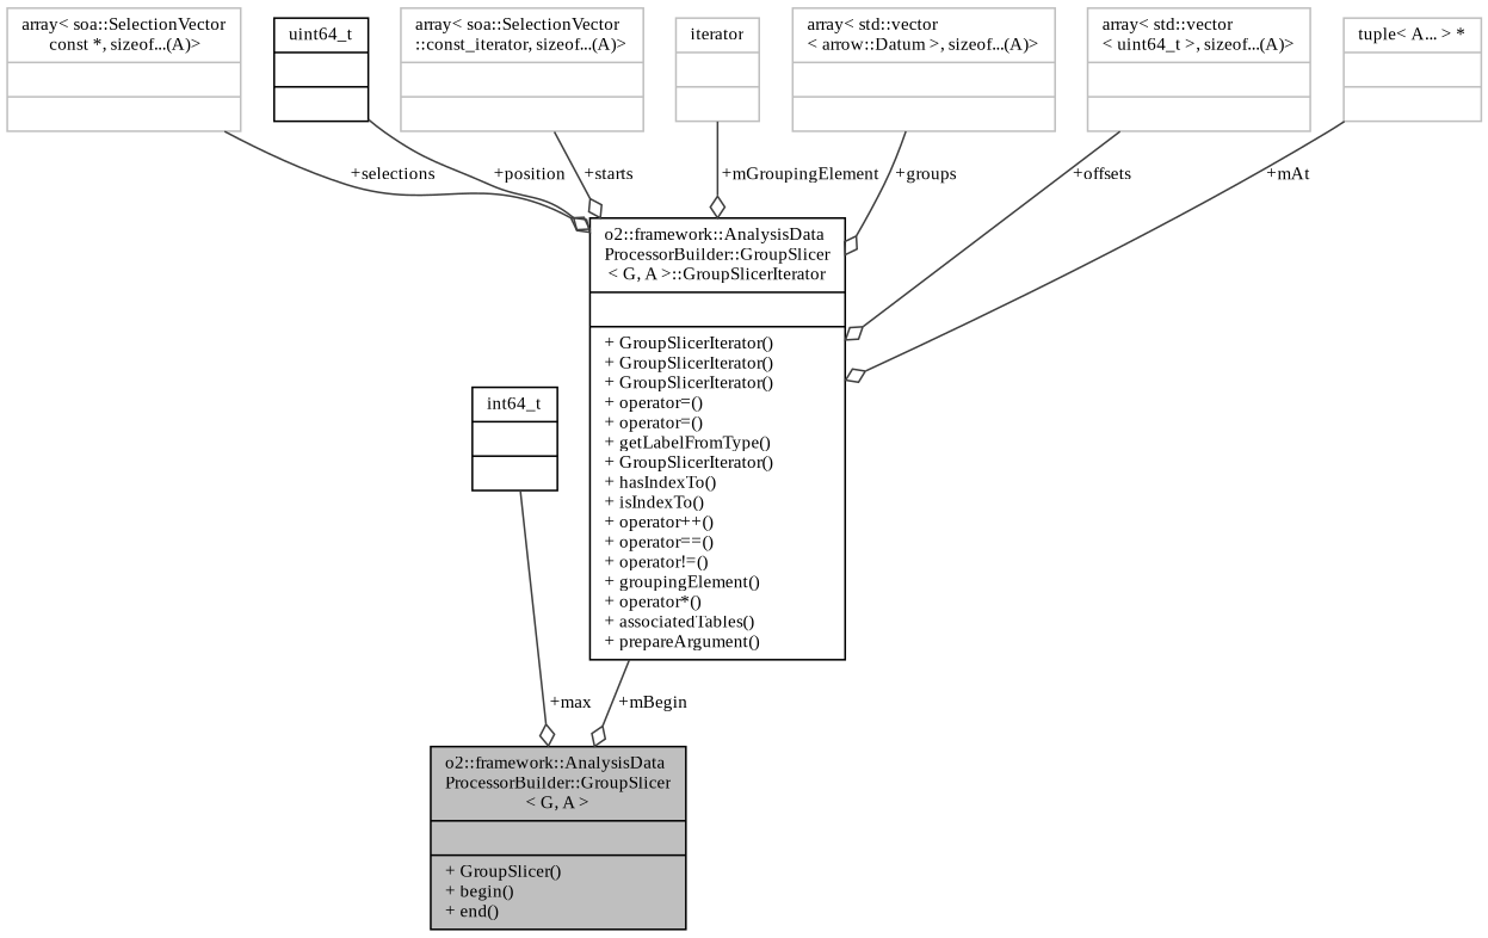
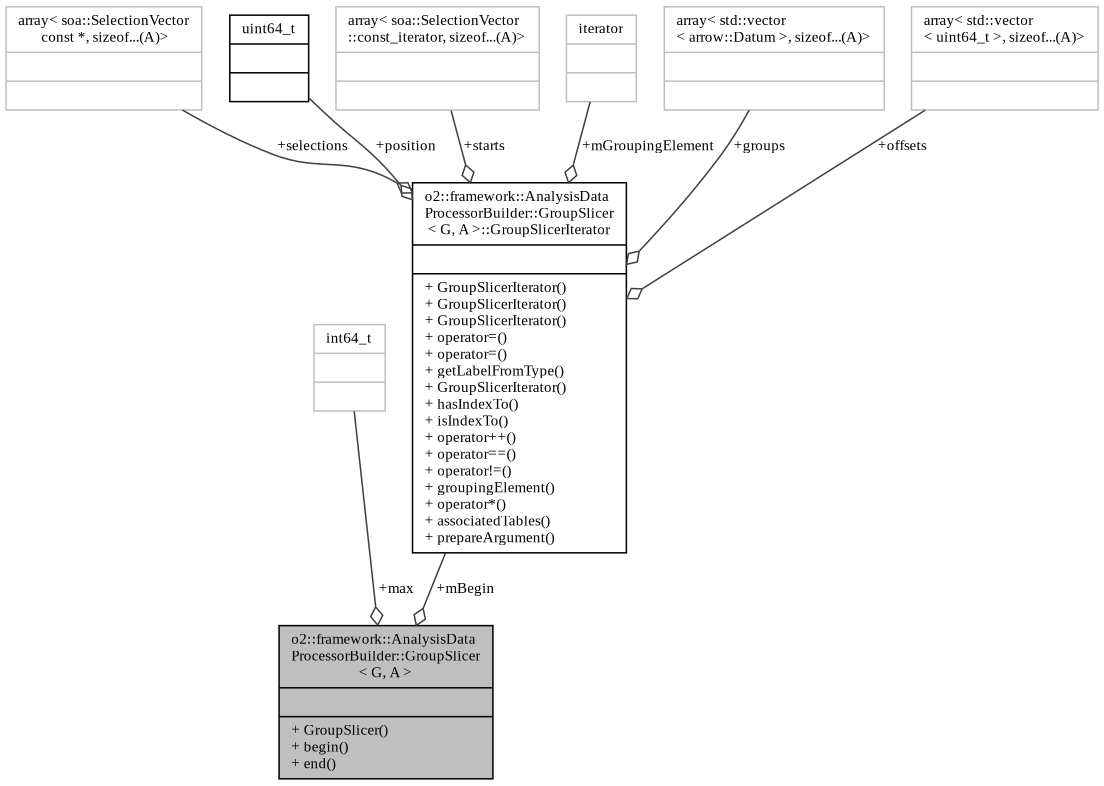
  digraph {
    fontname="Liberation Serif"
    node [color=grey75 fontname="Liberation Serif" fontsize=10 shape=record]
    edge [arrowhead=odiamond color=grey25 fontname="Liberation Serif" fontsize=10 labelfontname=Helvetica labelfontsize=10 style=solid]
    n1 [color=black fillcolor=grey75 fontcolor=black height=0.2 label="{o2::framework::AnalysisData\lProcessorBuilder::GroupSlicer\l\< G, A \>\n||+ GroupSlicer()\l+ begin()\l+ end()\l}" style=filled width=0.4]
-   n2 [color=black height=0.2 label="{int64_t\n||}" width=0.4]
+   n2 [height=0.2 label="{int64_t\n||}" width=0.4]
    n3 [color=black height=0.2 label="{o2::framework::AnalysisData\lProcessorBuilder::GroupSlicer\l\< G, A \>::GroupSlicerIterator\n||+ GroupSlicerIterator()\l+ GroupSlicerIterator()\l+ GroupSlicerIterator()\l+ operator=()\l+ operator=()\l+ getLabelFromType()\l+ GroupSlicerIterator()\l+ hasIndexTo()\l+ isIndexTo()\l+ operator++()\l+ operator==()\l+ operator!=()\l+ groupingElement()\l+ operator*()\l+ associatedTables()\l+ prepareArgument()\l}" width=0.4]
    n4 [height=0.2 label="{array\< soa::SelectionVector\l const *, sizeof...(A)\>\n||}" width=0.4]
    n5 [color=black height=0.2 label="{uint64_t\n||}" width=0.4]
    n6 [height=0.2 label="{array\< soa::SelectionVector\l::const_iterator, sizeof...(A)\>\n||}" width=0.4]
    n7 [height=0.2 label="{iterator\n||}" width=0.4]
    n8 [height=0.2 label="{array\< std::vector\l\< arrow::Datum \>, sizeof...(A)\>\n||}" width=0.4]
    n9 [height=0.2 label="{array\< std::vector\l\< uint64_t \>, sizeof...(A)\>\n||}" width=0.4]
-   n10 [height=0.2 label="{tuple\< A... \> *\n||}" width=0.4]
    n2 -> n1 [label=" +max"]
    n3 -> n1 [label=" +mBegin"]
    n4 -> n3 [label=" +selections"]
    n5 -> n3 [label=" +position"]
    n6 -> n3 [label=" +starts"]
    n7 -> n3 [label=" +mGroupingElement"]
    n8 -> n3 [label=" +groups"]
    n9 -> n3 [label=" +offsets"]
-   n10 -> n3 [label=" +mAt"]
  }
